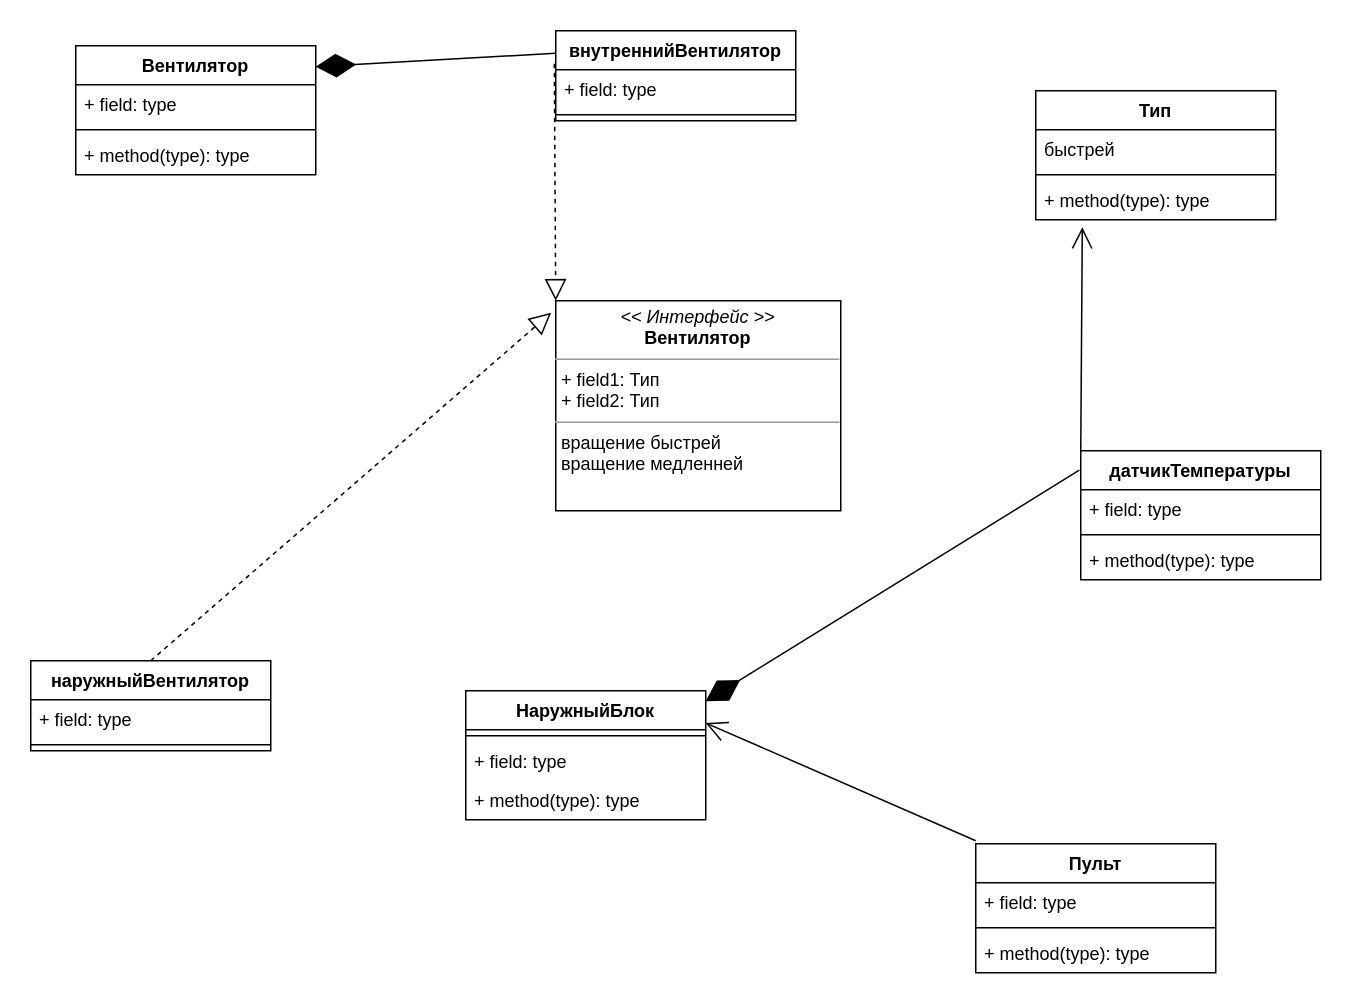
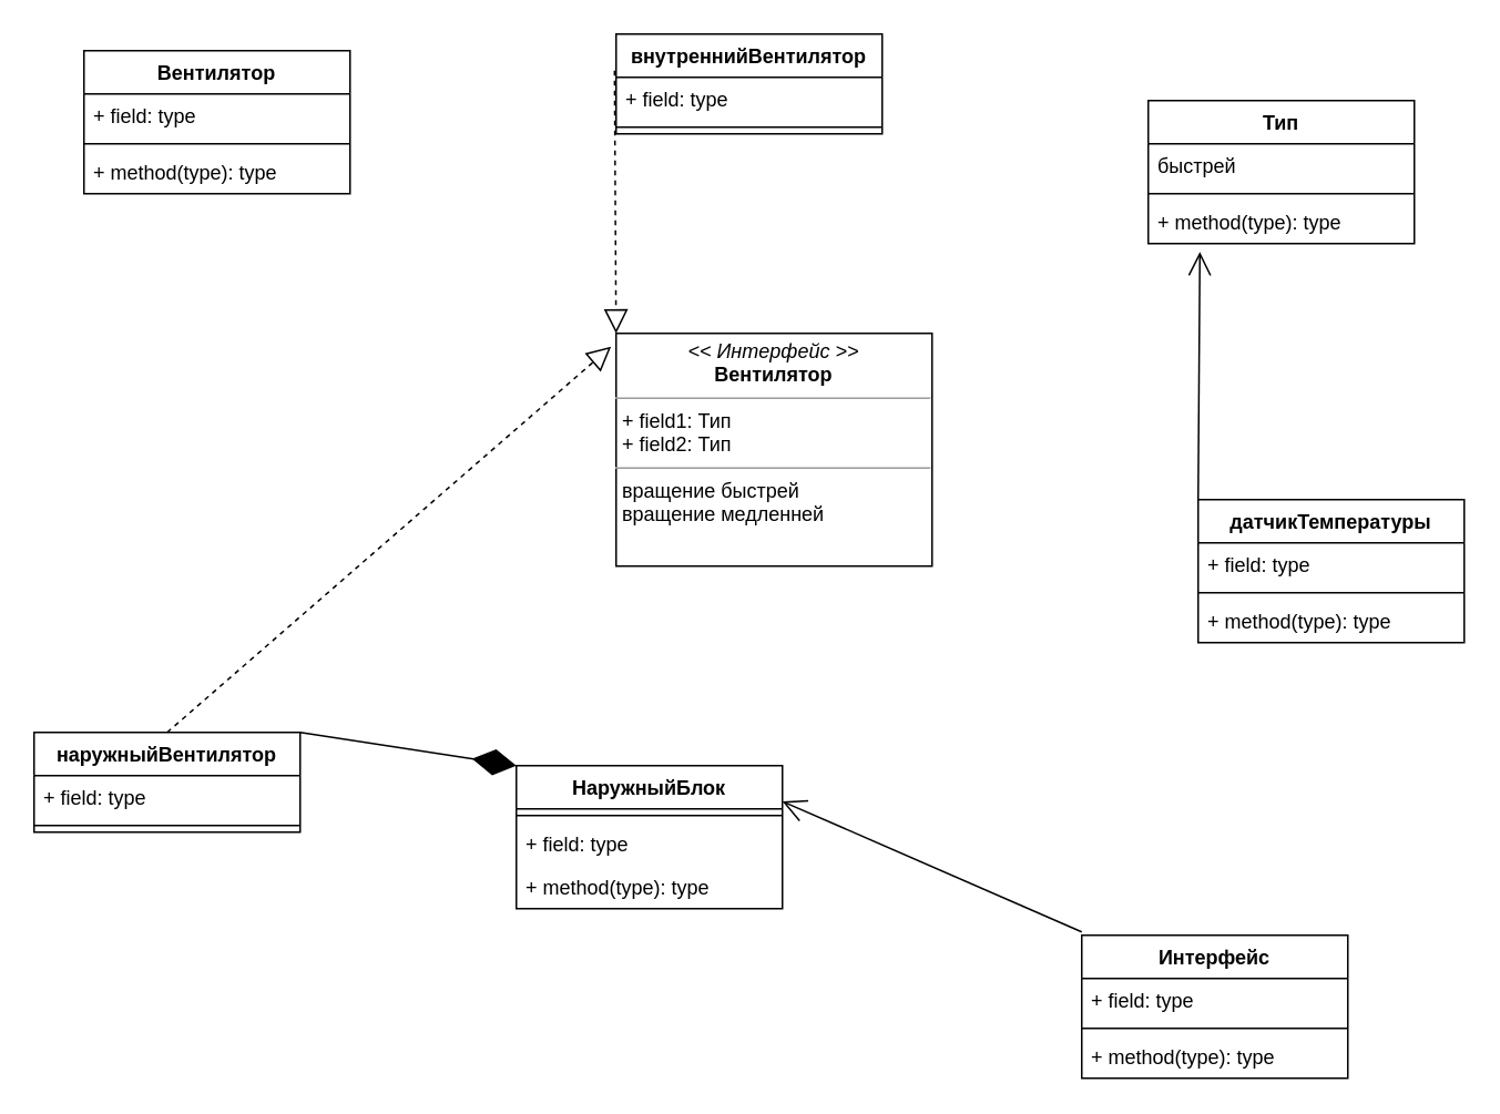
  <mxCell id="0" />
  <mxCell id="1" parent="0" />
  <mxCell id="2" value="внутреннийВентилятор" style="swimlane;fontStyle=1;align=center;verticalAlign=top;childLayout=stackLayout;horizontal=1;startSize=26;horizontalStack=0;resizeParent=1;resizeParentMax=0;resizeLast=0;collapsible=1;marginBottom=0;" vertex="1" parent="1"><mxGeometry x="370" y="20" width="160" height="60" as="geometry" /></mxCell>
  <mxCell id="3" value="+ field: type" style="text;strokeColor=none;fillColor=none;align=left;verticalAlign=top;spacingLeft=4;spacingRight=4;overflow=hidden;rotatable=0;points=[[0,0.5],[1,0.5]];portConstraint=eastwest;" vertex="1" parent="2"><mxGeometry y="26" width="160" height="26" as="geometry" /></mxCell>
  <mxCell id="4" value="" style="line;strokeWidth=1;fillColor=none;align=left;verticalAlign=middle;spacingTop=-1;spacingLeft=3;spacingRight=3;rotatable=0;labelPosition=right;points=[];portConstraint=eastwest;" vertex="1" parent="2"><mxGeometry y="52" width="160" height="8" as="geometry" /></mxCell>
  <mxCell id="5" value="&lt;p style=&quot;margin: 0px ; margin-top: 4px ; text-align: center&quot;&gt;&lt;i&gt;&lt;font style=&quot;vertical-align: inherit&quot;&gt;&lt;font style=&quot;vertical-align: inherit&quot;&gt;&lt;font style=&quot;vertical-align: inherit&quot;&gt;&lt;font style=&quot;vertical-align: inherit&quot;&gt;&lt;font style=&quot;vertical-align: inherit&quot;&gt;&lt;font style=&quot;vertical-align: inherit&quot;&gt;&amp;lt;&amp;lt; Интерфейс &amp;gt;&amp;gt; &lt;/font&gt;&lt;/font&gt;&lt;/font&gt;&lt;/font&gt;&lt;/font&gt;&lt;/font&gt;&lt;/i&gt;&lt;br&gt;&lt;b&gt;&lt;font style=&quot;vertical-align: inherit&quot;&gt;&lt;font style=&quot;vertical-align: inherit&quot;&gt;&lt;font style=&quot;vertical-align: inherit&quot;&gt;&lt;font style=&quot;vertical-align: inherit&quot;&gt;&lt;font style=&quot;vertical-align: inherit&quot;&gt;&lt;font style=&quot;vertical-align: inherit&quot;&gt;Вентилятор&lt;/font&gt;&lt;/font&gt;&lt;/font&gt;&lt;/font&gt;&lt;/font&gt;&lt;/font&gt;&lt;/b&gt;&lt;/p&gt;&lt;hr size=&quot;1&quot;&gt;&lt;p style=&quot;margin: 0px ; margin-left: 4px&quot;&gt;&lt;font style=&quot;vertical-align: inherit&quot;&gt;&lt;font style=&quot;vertical-align: inherit&quot;&gt;&lt;font style=&quot;vertical-align: inherit&quot;&gt;&lt;font style=&quot;vertical-align: inherit&quot;&gt;&lt;font style=&quot;vertical-align: inherit&quot;&gt;&lt;font style=&quot;vertical-align: inherit&quot;&gt;+ field1: Тип &lt;/font&gt;&lt;/font&gt;&lt;/font&gt;&lt;/font&gt;&lt;/font&gt;&lt;/font&gt;&lt;br&gt;&lt;font style=&quot;vertical-align: inherit&quot;&gt;&lt;font style=&quot;vertical-align: inherit&quot;&gt;&lt;font style=&quot;vertical-align: inherit&quot;&gt;&lt;font style=&quot;vertical-align: inherit&quot;&gt;&lt;font style=&quot;vertical-align: inherit&quot;&gt;&lt;font style=&quot;vertical-align: inherit&quot;&gt;+ field2: Тип&lt;/font&gt;&lt;/font&gt;&lt;/font&gt;&lt;/font&gt;&lt;/font&gt;&lt;/font&gt;&lt;/p&gt;&lt;hr size=&quot;1&quot;&gt;&lt;p style=&quot;margin: 0px ; margin-left: 4px&quot;&gt;&lt;font style=&quot;padding: 0px ; margin: 0px ; vertical-align: inherit&quot;&gt;&lt;font style=&quot;vertical-align: inherit&quot;&gt;&lt;font style=&quot;vertical-align: inherit&quot;&gt;&lt;font style=&quot;vertical-align: inherit&quot;&gt;&lt;font style=&quot;vertical-align: inherit&quot;&gt;вращение быстрей&lt;/font&gt;&lt;/font&gt;&lt;/font&gt;&lt;/font&gt;&lt;/font&gt;&lt;/p&gt;&lt;p style=&quot;margin: 0px ; margin-left: 4px&quot;&gt;&lt;font style=&quot;padding: 0px ; margin: 0px ; vertical-align: inherit&quot;&gt;&lt;font style=&quot;vertical-align: inherit&quot;&gt;&lt;font style=&quot;vertical-align: inherit&quot;&gt;вращение медленней&lt;/font&gt;&lt;/font&gt;&lt;/font&gt;&lt;/p&gt;&lt;div style=&quot;padding: 0px ; margin: 0px&quot;&gt;&lt;br style=&quot;padding: 0px ; margin: 0px&quot;&gt;&lt;/div&gt;&lt;div style=&quot;padding: 0px ; margin: 0px&quot;&gt;&lt;br style=&quot;padding: 0px ; margin: 0px&quot;&gt;&lt;/div&gt;" style="verticalAlign=top;align=left;overflow=fill;fontSize=12;fontFamily=Helvetica;html=1;" vertex="1" parent="1"><mxGeometry x="370" y="200" width="190" height="140" as="geometry" /></mxCell>
  <mxCell id="6" value="наружныйВентилятор" style="swimlane;fontStyle=1;align=center;verticalAlign=top;childLayout=stackLayout;horizontal=1;startSize=26;horizontalStack=0;resizeParent=1;resizeParentMax=0;resizeLast=0;collapsible=1;marginBottom=0;" vertex="1" parent="1"><mxGeometry x="20" y="440" width="160" height="60" as="geometry" /></mxCell>
  <mxCell id="7" value="+ field: type" style="text;strokeColor=none;fillColor=none;align=left;verticalAlign=top;spacingLeft=4;spacingRight=4;overflow=hidden;rotatable=0;points=[[0,0.5],[1,0.5]];portConstraint=eastwest;" vertex="1" parent="6"><mxGeometry y="26" width="160" height="26" as="geometry" /></mxCell>
  <mxCell id="8" value="" style="line;strokeWidth=1;fillColor=none;align=left;verticalAlign=middle;spacingTop=-1;spacingLeft=3;spacingRight=3;rotatable=0;labelPosition=right;points=[];portConstraint=eastwest;" vertex="1" parent="6"><mxGeometry y="52" width="160" height="8" as="geometry" /></mxCell>
  <mxCell id="9" value="датчикТемпературы" style="swimlane;fontStyle=1;align=center;verticalAlign=top;childLayout=stackLayout;horizontal=1;startSize=26;horizontalStack=0;resizeParent=1;resizeParentMax=0;resizeLast=0;collapsible=1;marginBottom=0;" vertex="1" parent="1"><mxGeometry x="720" y="300" width="160" height="86" as="geometry" /></mxCell>
  <mxCell id="10" value="+ field: type" style="text;strokeColor=none;fillColor=none;align=left;verticalAlign=top;spacingLeft=4;spacingRight=4;overflow=hidden;rotatable=0;points=[[0,0.5],[1,0.5]];portConstraint=eastwest;" vertex="1" parent="9"><mxGeometry y="26" width="160" height="26" as="geometry" /></mxCell>
  <mxCell id="11" value="" style="line;strokeWidth=1;fillColor=none;align=left;verticalAlign=middle;spacingTop=-1;spacingLeft=3;spacingRight=3;rotatable=0;labelPosition=right;points=[];portConstraint=eastwest;" vertex="1" parent="9"><mxGeometry y="52" width="160" height="8" as="geometry" /></mxCell>
  <mxCell id="12" value="+ method(type): type" style="text;strokeColor=none;fillColor=none;align=left;verticalAlign=top;spacingLeft=4;spacingRight=4;overflow=hidden;rotatable=0;points=[[0,0.5],[1,0.5]];portConstraint=eastwest;" vertex="1" parent="9"><mxGeometry y="60" width="160" height="26" as="geometry" /></mxCell>
- <mxCell id="13" value="Пульт" style="swimlane;fontStyle=1;align=center;verticalAlign=top;childLayout=stackLayout;horizontal=1;startSize=26;horizontalStack=0;resizeParent=1;resizeParentMax=0;resizeLast=0;collapsible=1;marginBottom=0;" vertex="1" parent="1"><mxGeometry x="650" y="562" width="160" height="86" as="geometry" /></mxCell>
+ <mxCell id="13" value="Интерфейс" style="swimlane;fontStyle=1;align=center;verticalAlign=top;childLayout=stackLayout;horizontal=1;startSize=26;horizontalStack=0;resizeParent=1;resizeParentMax=0;resizeLast=0;collapsible=1;marginBottom=0;" vertex="1" parent="1"><mxGeometry x="650" y="562" width="160" height="86" as="geometry" /></mxCell>
  <mxCell id="14" value="+ field: type" style="text;strokeColor=none;fillColor=none;align=left;verticalAlign=top;spacingLeft=4;spacingRight=4;overflow=hidden;rotatable=0;points=[[0,0.5],[1,0.5]];portConstraint=eastwest;" vertex="1" parent="13"><mxGeometry y="26" width="160" height="26" as="geometry" /></mxCell>
  <mxCell id="15" value="" style="line;strokeWidth=1;fillColor=none;align=left;verticalAlign=middle;spacingTop=-1;spacingLeft=3;spacingRight=3;rotatable=0;labelPosition=right;points=[];portConstraint=eastwest;" vertex="1" parent="13"><mxGeometry y="52" width="160" height="8" as="geometry" /></mxCell>
  <mxCell id="16" value="+ method(type): type" style="text;strokeColor=none;fillColor=none;align=left;verticalAlign=top;spacingLeft=4;spacingRight=4;overflow=hidden;rotatable=0;points=[[0,0.5],[1,0.5]];portConstraint=eastwest;" vertex="1" parent="13"><mxGeometry y="60" width="160" height="26" as="geometry" /></mxCell>
  <mxCell id="17" value="Вентилятор" style="swimlane;fontStyle=1;align=center;verticalAlign=top;childLayout=stackLayout;horizontal=1;startSize=26;horizontalStack=0;resizeParent=1;resizeParentMax=0;resizeLast=0;collapsible=1;marginBottom=0;" vertex="1" parent="1"><mxGeometry x="50" y="30" width="160" height="86" as="geometry" /></mxCell>
  <mxCell id="18" value="+ field: type" style="text;strokeColor=none;fillColor=none;align=left;verticalAlign=top;spacingLeft=4;spacingRight=4;overflow=hidden;rotatable=0;points=[[0,0.5],[1,0.5]];portConstraint=eastwest;" vertex="1" parent="17"><mxGeometry y="26" width="160" height="26" as="geometry" /></mxCell>
  <mxCell id="19" value="" style="line;strokeWidth=1;fillColor=none;align=left;verticalAlign=middle;spacingTop=-1;spacingLeft=3;spacingRight=3;rotatable=0;labelPosition=right;points=[];portConstraint=eastwest;" vertex="1" parent="17"><mxGeometry y="52" width="160" height="8" as="geometry" /></mxCell>
  <mxCell id="20" value="+ method(type): type" style="text;strokeColor=none;fillColor=none;align=left;verticalAlign=top;spacingLeft=4;spacingRight=4;overflow=hidden;rotatable=0;points=[[0,0.5],[1,0.5]];portConstraint=eastwest;" vertex="1" parent="17"><mxGeometry y="60" width="160" height="26" as="geometry" /></mxCell>
  <mxCell id="21" value="НаружныйБлок" style="swimlane;fontStyle=1;align=center;verticalAlign=top;childLayout=stackLayout;horizontal=1;startSize=26;horizontalStack=0;resizeParent=1;resizeParentMax=0;resizeLast=0;collapsible=1;marginBottom=0;" vertex="1" parent="1"><mxGeometry x="310" y="460" width="160" height="86" as="geometry" /></mxCell>
  <mxCell id="22" value="" style="line;strokeWidth=1;fillColor=none;align=left;verticalAlign=middle;spacingTop=-1;spacingLeft=3;spacingRight=3;rotatable=0;labelPosition=right;points=[];portConstraint=eastwest;" vertex="1" parent="21"><mxGeometry y="26" width="160" height="8" as="geometry" /></mxCell>
  <mxCell id="23" value="+ field: type" style="text;strokeColor=none;fillColor=none;align=left;verticalAlign=top;spacingLeft=4;spacingRight=4;overflow=hidden;rotatable=0;points=[[0,0.5],[1,0.5]];portConstraint=eastwest;" vertex="1" parent="21"><mxGeometry y="34" width="160" height="26" as="geometry" /></mxCell>
  <mxCell id="24" value="+ method(type): type" style="text;strokeColor=none;fillColor=none;align=left;verticalAlign=top;spacingLeft=4;spacingRight=4;overflow=hidden;rotatable=0;points=[[0,0.5],[1,0.5]];portConstraint=eastwest;" vertex="1" parent="21"><mxGeometry y="60" width="160" height="26" as="geometry" /></mxCell>
  <mxCell id="25" value="" style="endArrow=block;dashed=1;endFill=0;endSize=12;html=1;exitX=0.5;exitY=0;exitDx=0;exitDy=0;entryX=-0.016;entryY=0.057;entryDx=0;entryDy=0;entryPerimeter=0;" edge="1" parent="1" source="6" target="5"><mxGeometry width="160" relative="1" as="geometry"><mxPoint x="530" y="410" as="sourcePoint" /><mxPoint x="690" y="410" as="targetPoint" /></mxGeometry></mxCell>
  <mxCell id="26" value="" style="endArrow=block;dashed=1;endFill=0;endSize=12;html=1;exitX=-0.006;exitY=0.367;exitDx=0;exitDy=0;entryX=0;entryY=0;entryDx=0;entryDy=0;exitPerimeter=0;" edge="1" parent="1" source="2" target="5"><mxGeometry width="160" relative="1" as="geometry"><mxPoint x="530" y="410" as="sourcePoint" /><mxPoint x="690" y="410" as="targetPoint" /></mxGeometry></mxCell>
  <mxCell id="27" value="Тип" style="swimlane;fontStyle=1;align=center;verticalAlign=top;childLayout=stackLayout;horizontal=1;startSize=26;horizontalStack=0;resizeParent=1;resizeParentMax=0;resizeLast=0;collapsible=1;marginBottom=0;" vertex="1" parent="1"><mxGeometry x="690" y="60" width="160" height="86" as="geometry" /></mxCell>
  <mxCell id="28" value="быстрей" style="text;strokeColor=none;fillColor=none;align=left;verticalAlign=top;spacingLeft=4;spacingRight=4;overflow=hidden;rotatable=0;points=[[0,0.5],[1,0.5]];portConstraint=eastwest;" vertex="1" parent="27"><mxGeometry y="26" width="160" height="26" as="geometry" /></mxCell>
  <mxCell id="29" value="" style="line;strokeWidth=1;fillColor=none;align=left;verticalAlign=middle;spacingTop=-1;spacingLeft=3;spacingRight=3;rotatable=0;labelPosition=right;points=[];portConstraint=eastwest;" vertex="1" parent="27"><mxGeometry y="52" width="160" height="8" as="geometry" /></mxCell>
  <mxCell id="30" value="+ method(type): type" style="text;strokeColor=none;fillColor=none;align=left;verticalAlign=top;spacingLeft=4;spacingRight=4;overflow=hidden;rotatable=0;points=[[0,0.5],[1,0.5]];portConstraint=eastwest;" vertex="1" parent="27"><mxGeometry y="60" width="160" height="26" as="geometry" /></mxCell>
- <mxCell id="31" value="" style="endArrow=diamondThin;endFill=1;endSize=24;html=1;exitX=0;exitY=0.25;exitDx=0;exitDy=0;entryX=1;entryY=0.163;entryDx=0;entryDy=0;entryPerimeter=0;" edge="1" parent="1" source="2" target="17"><mxGeometry width="160" relative="1" as="geometry"><mxPoint x="530" y="210" as="sourcePoint" /><mxPoint x="290" y="130" as="targetPoint" /></mxGeometry></mxCell>
+ <mxCell id="32" value="" style="endArrow=diamondThin;endFill=1;endSize=24;html=1;exitX=1;exitY=0;exitDx=0;exitDy=0;entryX=0;entryY=0;entryDx=0;entryDy=0;" edge="1" parent="1" source="6" target="21"><mxGeometry width="160" relative="1" as="geometry"><mxPoint x="530" y="210" as="sourcePoint" /><mxPoint x="690" y="210" as="targetPoint" /></mxGeometry></mxCell>
  <mxCell id="33" value="" style="endArrow=open;endFill=1;endSize=12;html=1;exitX=0;exitY=0;exitDx=0;exitDy=0;entryX=0.194;entryY=1.192;entryDx=0;entryDy=0;entryPerimeter=0;" edge="1" parent="1" source="9" target="30"><mxGeometry width="160" relative="1" as="geometry"><mxPoint x="530" y="310" as="sourcePoint" /><mxPoint x="690" y="310" as="targetPoint" /></mxGeometry></mxCell>
- <mxCell id="34" value="" style="endArrow=diamondThin;endFill=1;endSize=24;html=1;exitX=-0.006;exitY=0.151;exitDx=0;exitDy=0;exitPerimeter=0;entryX=1;entryY=0.081;entryDx=0;entryDy=0;entryPerimeter=0;" edge="1" parent="1" source="9" target="21"><mxGeometry width="160" relative="1" as="geometry"><mxPoint x="530" y="310" as="sourcePoint" /><mxPoint x="690" y="310" as="targetPoint" /></mxGeometry></mxCell>
  <mxCell id="35" value="" style="endArrow=open;endFill=1;endSize=12;html=1;entryX=1;entryY=0.25;entryDx=0;entryDy=0;" edge="1" parent="1" target="21"><mxGeometry width="160" relative="1" as="geometry"><mxPoint x="650" y="560" as="sourcePoint" /><mxPoint x="570" y="510" as="targetPoint" /></mxGeometry></mxCell>
